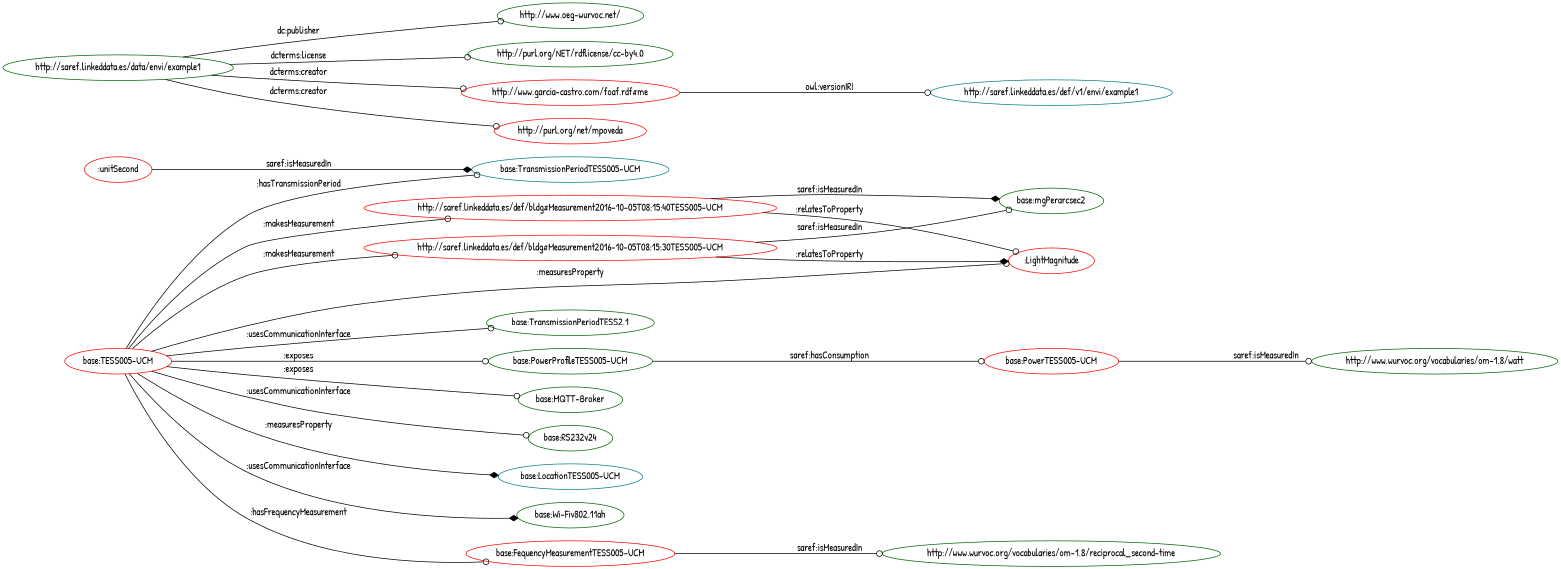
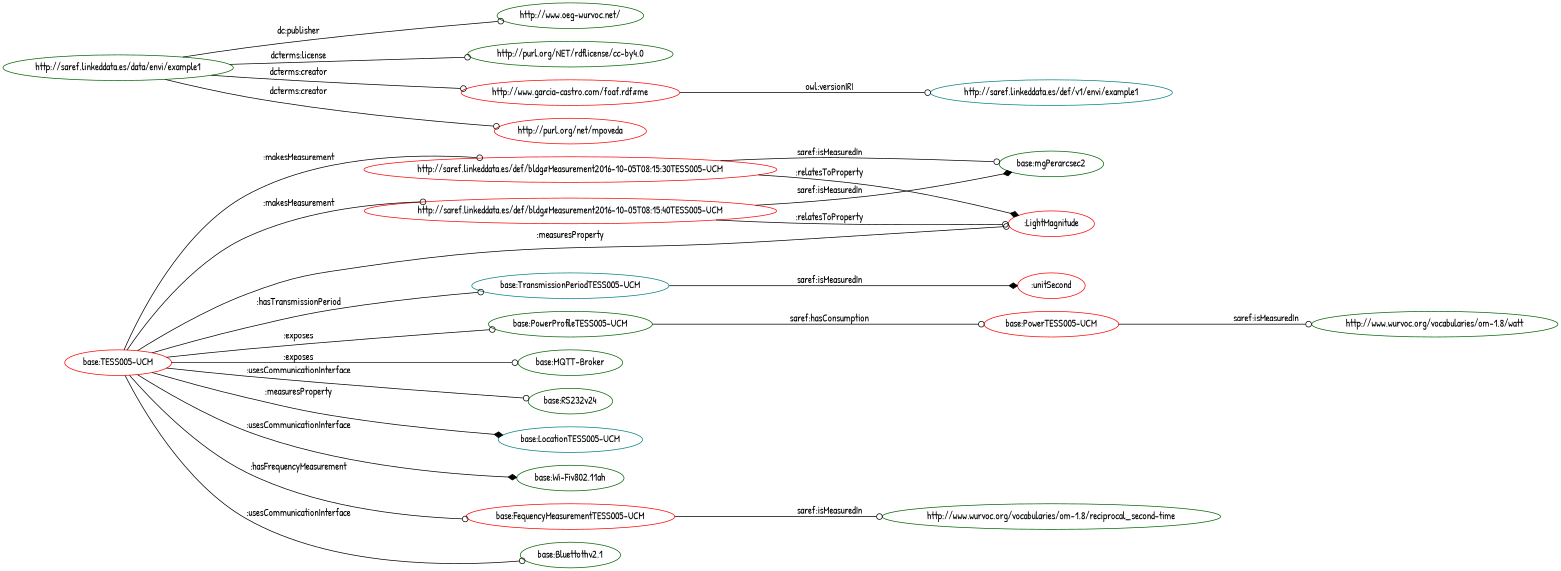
  digraph {
    fontname="Patrick Hand"
    rankdir=LR
    node [color=darkgreen fontname="Patrick Hand"]
    edge [arrowhead=odot fontname="Patrick Hand"]
    "http://saref.linkeddata.es/def/bldg#Measurement2016-10-05T08:15:40TESS005-UCM" [color=red]
    "base:mgPerarcsec2"
    ":LightMagnitude" [color=red]
    n4 [label="http://www.oeg-wurvoc.net/"]
    "http://saref.linkeddata.es/data/envi/example1"
    "http://purl.org/NET/rdflicense/cc-by4.0"
    "http://www.garcia-castro.com/foaf.rdf#me" [color=red]
    "http://purl.org/net/mpoveda" [color=red]
    "http://saref.linkeddata.es/def/v1/envi/example1" [color=teal]
    "base:TransmissionPeriodTESS005-UCM" [color=teal]
    ":unitSecond" [color=red]
    "base:PowerTESS005-UCM" [color=red]
    "base:PowerProfileTESS005-UCM"
    "http://www.wurvoc.org/vocabularies/om-1.8/watt"
    "http://saref.linkeddata.es/def/bldg#Measurement2016-10-05T08:15:30TESS005-UCM" [color=red]
    "base:TESS005-UCM" [color=red]
    "base:MQTT-Broker"
    "base:RS232v24"
    "base:LocationTESS005-UCM" [color=teal]
    "base:Wi-Fiv802.11ah"
    "base:FequencyMeasurementTESS005-UCM" [color=red]
-   "base:Bluettothv2.1" [label="base:TransmissionPeriodTESS2.1"]
+   "base:Bluettothv2.1"
    "http://www.wurvoc.org/vocabularies/om-1.8/reciprocal_second-time"
    "http://saref.linkeddata.es/def/bldg#Measurement2016-10-05T08:15:40TESS005-UCM" -> "base:mgPerarcsec2" [arrowhead=diamond label="saref:isMeasuredIn"]
    "http://saref.linkeddata.es/def/bldg#Measurement2016-10-05T08:15:40TESS005-UCM" -> ":LightMagnitude" [label=":relatesToProperty"]
    "http://saref.linkeddata.es/data/envi/example1" -> n4 [label="dc:publisher"]
    "http://saref.linkeddata.es/data/envi/example1" -> "http://purl.org/NET/rdflicense/cc-by4.0" [label="dcterms:license"]
    "http://saref.linkeddata.es/data/envi/example1" -> "http://www.garcia-castro.com/foaf.rdf#me" [label="dcterms:creator"]
    "http://saref.linkeddata.es/data/envi/example1" -> "http://purl.org/net/mpoveda" [label="dcterms:creator"]
    "http://www.garcia-castro.com/foaf.rdf#me" -> "http://saref.linkeddata.es/def/v1/envi/example1" [label="owl:versionIRI"]
-   ":unitSecond" -> "base:TransmissionPeriodTESS005-UCM" [arrowhead=diamond label="saref:isMeasuredIn"]
+   "base:TransmissionPeriodTESS005-UCM" -> ":unitSecond" [arrowhead=diamond label="saref:isMeasuredIn"]
    "base:PowerTESS005-UCM" -> "http://www.wurvoc.org/vocabularies/om-1.8/watt" [label="saref:isMeasuredIn"]
    "base:PowerProfileTESS005-UCM" -> "base:PowerTESS005-UCM" [label="saref:hasConsumption"]
    "http://saref.linkeddata.es/def/bldg#Measurement2016-10-05T08:15:30TESS005-UCM" -> "base:mgPerarcsec2" [label="saref:isMeasuredIn"]
    "http://saref.linkeddata.es/def/bldg#Measurement2016-10-05T08:15:30TESS005-UCM" -> ":LightMagnitude" [arrowhead=diamond label=":relatesToProperty"]
    "base:TESS005-UCM" -> "http://saref.linkeddata.es/def/bldg#Measurement2016-10-05T08:15:40TESS005-UCM" [label=":makesMeasurement"]
    "base:TESS005-UCM" -> ":LightMagnitude" [label=":measuresProperty"]
    "base:TESS005-UCM" -> "base:TransmissionPeriodTESS005-UCM" [label=":hasTransmissionPeriod"]
    "base:TESS005-UCM" -> "base:PowerProfileTESS005-UCM" [label=":exposes"]
    "base:TESS005-UCM" -> "http://saref.linkeddata.es/def/bldg#Measurement2016-10-05T08:15:30TESS005-UCM" [label=":makesMeasurement"]
    "base:TESS005-UCM" -> "base:MQTT-Broker" [label=":exposes"]
    "base:TESS005-UCM" -> "base:RS232v24" [label=":usesCommunicationInterface"]
    "base:TESS005-UCM" -> "base:LocationTESS005-UCM" [arrowhead=diamond label=":measuresProperty"]
    "base:TESS005-UCM" -> "base:Wi-Fiv802.11ah" [arrowhead=diamond label=":usesCommunicationInterface"]
    "base:TESS005-UCM" -> "base:FequencyMeasurementTESS005-UCM" [label=":hasFrequencyMeasurement"]
    "base:TESS005-UCM" -> "base:Bluettothv2.1" [label=":usesCommunicationInterface"]
    "base:FequencyMeasurementTESS005-UCM" -> "http://www.wurvoc.org/vocabularies/om-1.8/reciprocal_second-time" [label="saref:isMeasuredIn"]
  }
